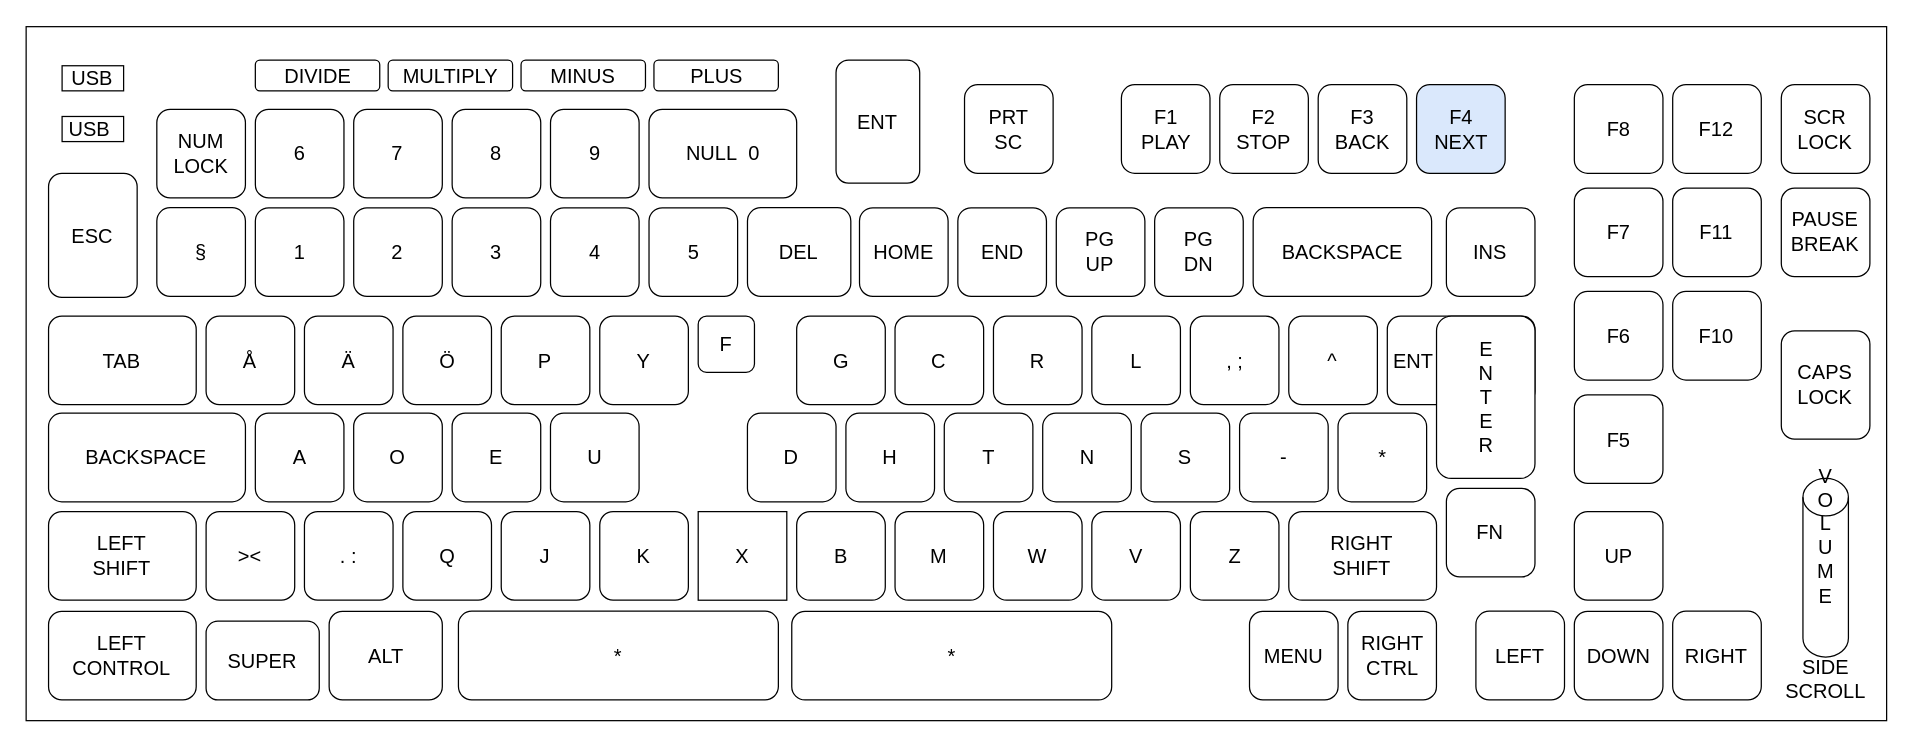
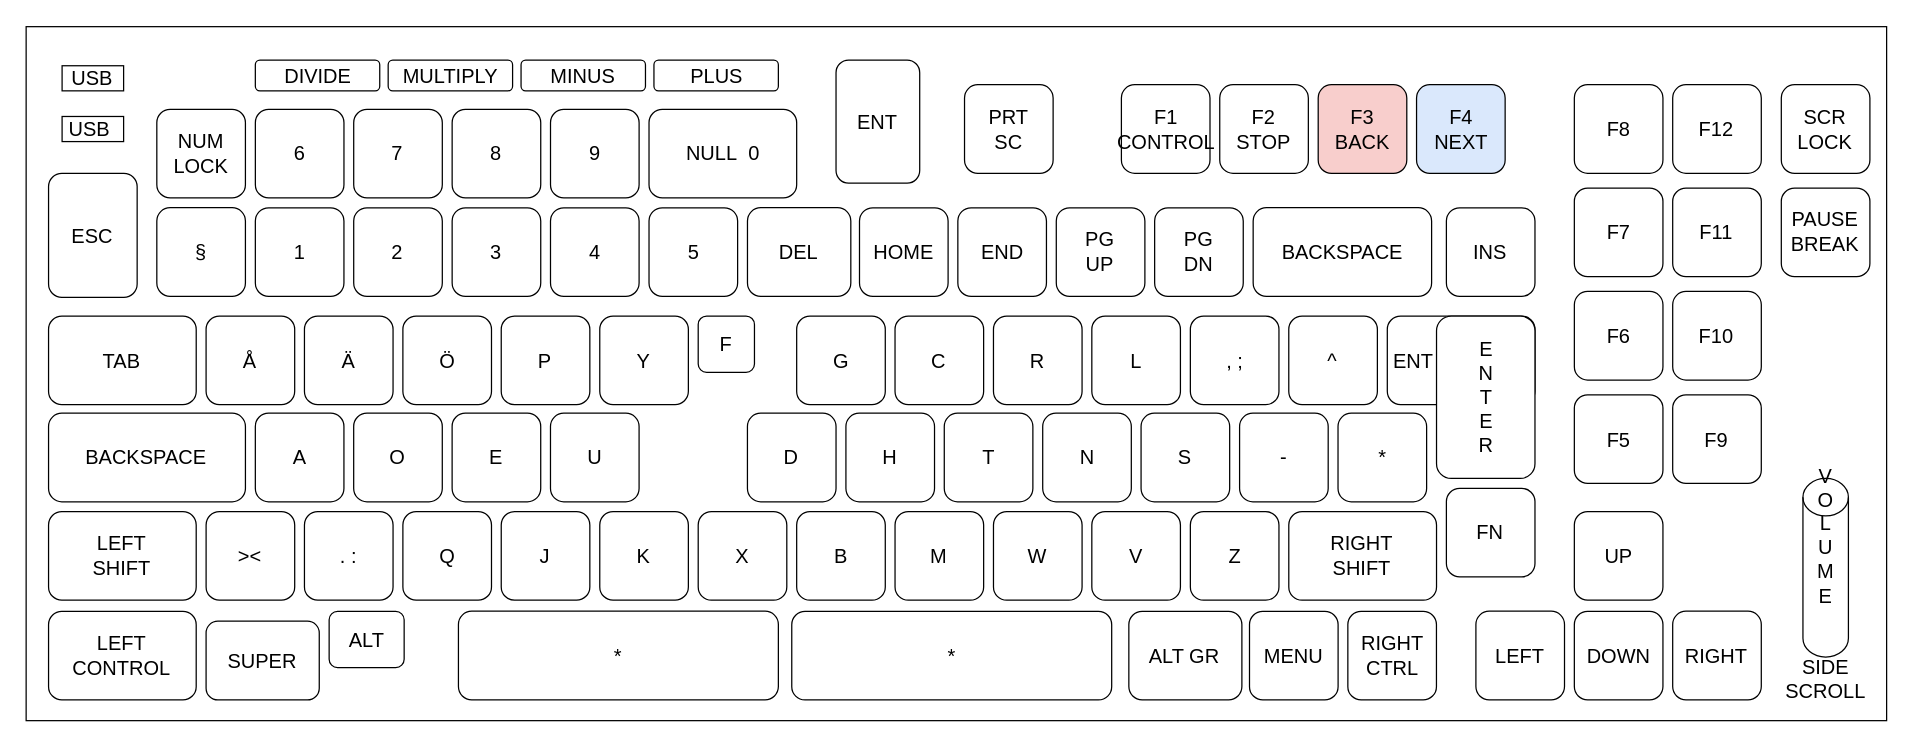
  <mxCell id="0" />
  <mxCell id="1" parent="0" />
  <mxCell id="2" value="" style="rounded=0;whiteSpace=wrap;html=1;fontSize=16;" vertex="1" parent="1"><mxGeometry x="20.41" y="20.67" width="1488.19" height="555.12" as="geometry" /></mxCell>
  <mxCell id="3" value="9" style="rounded=1;whiteSpace=wrap;html=1;fontSize=16;" vertex="1" parent="1"><mxGeometry x="439.847" y="86.807" width="70.87" height="70.87" as="geometry" /></mxCell>
  <mxCell id="4" value="8" style="rounded=1;whiteSpace=wrap;html=1;fontSize=16;" vertex="1" parent="1"><mxGeometry x="361.174" y="86.804" width="70.87" height="70.87" as="geometry" /></mxCell>
  <mxCell id="5" value="7" style="rounded=1;whiteSpace=wrap;html=1;fontSize=16;" vertex="1" parent="1"><mxGeometry x="282.431" y="86.801" width="70.87" height="70.87" as="geometry" /></mxCell>
  <mxCell id="6" value="6" style="rounded=1;whiteSpace=wrap;html=1;fontSize=16;" vertex="1" parent="1"><mxGeometry x="203.758" y="86.798" width="70.87" height="70.87" as="geometry" /></mxCell>
  <mxCell id="7" value="4" style="rounded=1;whiteSpace=wrap;html=1;fontSize=16;" vertex="1" parent="1"><mxGeometry x="439.844" y="165.544" width="70.87" height="70.87" as="geometry" /></mxCell>
  <mxCell id="8" value="3" style="rounded=1;whiteSpace=wrap;html=1;fontSize=16;" vertex="1" parent="1"><mxGeometry x="361.171" y="165.541" width="70.87" height="70.87" as="geometry" /></mxCell>
  <mxCell id="9" value="2" style="rounded=1;whiteSpace=wrap;html=1;fontSize=16;" vertex="1" parent="1"><mxGeometry x="282.428" y="165.538" width="70.87" height="70.87" as="geometry" /></mxCell>
  <mxCell id="10" value="1" style="rounded=1;whiteSpace=wrap;html=1;fontSize=16;" vertex="1" parent="1"><mxGeometry x="203.755" y="165.535" width="70.87" height="70.87" as="geometry" /></mxCell>
  <mxCell id="11" value="5" style="rounded=1;whiteSpace=wrap;html=1;fontSize=16;" vertex="1" parent="1"><mxGeometry x="518.652" y="165.532" width="70.87" height="70.87" as="geometry" /></mxCell>
  <mxCell id="12" value="NULL&amp;nbsp; 0" style="rounded=1;whiteSpace=wrap;html=1;fontSize=16;" vertex="1" parent="1"><mxGeometry x="518.65" y="86.79" width="118.11" height="70.86" as="geometry" /></mxCell>
  <mxCell id="13" value="DEL" style="rounded=1;whiteSpace=wrap;html=1;fontSize=16;" vertex="1" parent="1"><mxGeometry x="597.4" y="165.51" width="82.67" height="70.87" as="geometry" /></mxCell>
  <mxCell id="14" value="P" style="rounded=1;whiteSpace=wrap;html=1;fontSize=16;" vertex="1" parent="1"><mxGeometry x="400.441" y="252.161" width="70.87" height="70.87" as="geometry" /></mxCell>
  <mxCell id="15" value="Ö" style="rounded=1;whiteSpace=wrap;html=1;fontSize=16;" vertex="1" parent="1"><mxGeometry x="321.768" y="252.158" width="70.87" height="70.87" as="geometry" /></mxCell>
  <mxCell id="16" value="Ä" style="rounded=1;whiteSpace=wrap;html=1;fontSize=16;" vertex="1" parent="1"><mxGeometry x="243.025" y="252.155" width="70.87" height="70.87" as="geometry" /></mxCell>
  <mxCell id="17" value="Å" style="rounded=1;whiteSpace=wrap;html=1;fontSize=16;" vertex="1" parent="1"><mxGeometry x="164.352" y="252.152" width="70.87" height="70.87" as="geometry" /></mxCell>
  <mxCell id="18" value="Y" style="rounded=1;whiteSpace=wrap;html=1;fontSize=16;" vertex="1" parent="1"><mxGeometry x="479.249" y="252.149" width="70.87" height="70.87" as="geometry" /></mxCell>
  <mxCell id="19" value="F" style="rounded=1;whiteSpace=wrap;html=1;fontSize=16;" vertex="1" parent="1"><mxGeometry x="557.986" y="252.166" width="45" height="45" as="geometry" /></mxCell>
  <mxCell id="20" value="L" style="rounded=1;whiteSpace=wrap;html=1;fontSize=16;" vertex="1" parent="1"><mxGeometry x="872.848" y="252.178" width="70.87" height="70.87" as="geometry" /></mxCell>
  <mxCell id="21" value="R" style="rounded=1;whiteSpace=wrap;html=1;fontSize=16;" vertex="1" parent="1"><mxGeometry x="794.175" y="252.175" width="70.87" height="70.87" as="geometry" /></mxCell>
  <mxCell id="22" value="C" style="rounded=1;whiteSpace=wrap;html=1;fontSize=16;" vertex="1" parent="1"><mxGeometry x="715.432" y="252.172" width="70.87" height="70.87" as="geometry" /></mxCell>
  <mxCell id="23" value="G" style="rounded=1;whiteSpace=wrap;html=1;fontSize=16;" vertex="1" parent="1"><mxGeometry x="636.759" y="252.169" width="70.87" height="70.87" as="geometry" /></mxCell>
  <mxCell id="24" value=", ;" style="rounded=1;whiteSpace=wrap;html=1;fontSize=16;" vertex="1" parent="1"><mxGeometry x="951.656" y="252.166" width="70.87" height="70.87" as="geometry" /></mxCell>
  <mxCell id="25" value="^" style="rounded=1;whiteSpace=wrap;html=1;fontSize=16;" vertex="1" parent="1"><mxGeometry x="1030.393" y="252.183" width="70.87" height="70.87" as="geometry" /></mxCell>
  <mxCell id="26" value="PG&lt;br&gt;DN" style="rounded=1;whiteSpace=wrap;html=1;fontSize=16;" vertex="1" parent="1"><mxGeometry x="923.095" y="165.525" width="70.87" height="70.87" as="geometry" /></mxCell>
  <mxCell id="27" value="PG&lt;br&gt;UP" style="rounded=1;whiteSpace=wrap;html=1;fontSize=16;" vertex="1" parent="1"><mxGeometry x="844.422" y="165.522" width="70.87" height="70.87" as="geometry" /></mxCell>
  <mxCell id="28" value="END" style="rounded=1;whiteSpace=wrap;html=1;fontSize=16;" vertex="1" parent="1"><mxGeometry x="765.679" y="165.519" width="70.87" height="70.87" as="geometry" /></mxCell>
  <mxCell id="29" value="HOME" style="rounded=1;whiteSpace=wrap;html=1;fontSize=16;" vertex="1" parent="1"><mxGeometry x="687.006" y="165.516" width="70.87" height="70.87" as="geometry" /></mxCell>
  <mxCell id="30" value="BACKSPACE" style="rounded=1;whiteSpace=wrap;html=1;fontSize=16;" vertex="1" parent="1"><mxGeometry x="1001.9" y="165.51" width="142.74" height="70.87" as="geometry" /></mxCell>
  <mxCell id="31" value="INS" style="rounded=1;whiteSpace=wrap;html=1;fontSize=16;" vertex="1" parent="1"><mxGeometry x="1156.46" y="165.54" width="70.86" height="70.87" as="geometry" /></mxCell>
  <mxCell id="32" value="TAB" style="rounded=1;whiteSpace=wrap;html=1;fontSize=16;" vertex="1" parent="1"><mxGeometry x="38.34" y="252.18" width="118.11" height="70.87" as="geometry" /></mxCell>
  <mxCell id="33" value="DIVIDE" style="rounded=1;whiteSpace=wrap;html=1;fontSize=16;" vertex="1" parent="1"><mxGeometry x="203.74" y="47.43" width="99.52" height="24.57" as="geometry" /></mxCell>
  <mxCell id="34" value="ENT" style="rounded=1;whiteSpace=wrap;html=1;fontSize=16;" vertex="1" parent="1"><mxGeometry x="668.24" y="47.42" width="66.93" height="98.42" as="geometry" /></mxCell>
  <mxCell id="35" value="U" style="rounded=1;whiteSpace=wrap;html=1;fontSize=16;" vertex="1" parent="1"><mxGeometry x="439.828" y="329.838" width="70.87" height="70.87" as="geometry" /></mxCell>
  <mxCell id="36" value="E" style="rounded=1;whiteSpace=wrap;html=1;fontSize=16;" vertex="1" parent="1"><mxGeometry x="361.155" y="329.835" width="70.87" height="70.87" as="geometry" /></mxCell>
  <mxCell id="37" value="O" style="rounded=1;whiteSpace=wrap;html=1;fontSize=16;" vertex="1" parent="1"><mxGeometry x="282.412" y="329.832" width="70.87" height="70.87" as="geometry" /></mxCell>
  <mxCell id="38" value="A" style="rounded=1;whiteSpace=wrap;html=1;fontSize=16;" vertex="1" parent="1"><mxGeometry x="203.739" y="329.829" width="70.87" height="70.87" as="geometry" /></mxCell>
  <mxCell id="39" value="D" style="rounded=1;whiteSpace=wrap;html=1;fontSize=16;" vertex="1" parent="1"><mxGeometry x="597.373" y="329.843" width="70.87" height="70.87" as="geometry" /></mxCell>
  <mxCell id="40" value="S" style="rounded=1;whiteSpace=wrap;html=1;fontSize=16;" vertex="1" parent="1"><mxGeometry x="912.235" y="329.855" width="70.87" height="70.87" as="geometry" /></mxCell>
  <mxCell id="41" value="N" style="rounded=1;whiteSpace=wrap;html=1;fontSize=16;" vertex="1" parent="1"><mxGeometry x="833.562" y="329.852" width="70.87" height="70.87" as="geometry" /></mxCell>
  <mxCell id="42" value="T" style="rounded=1;whiteSpace=wrap;html=1;fontSize=16;" vertex="1" parent="1"><mxGeometry x="754.819" y="329.849" width="70.87" height="70.87" as="geometry" /></mxCell>
  <mxCell id="43" value="H" style="rounded=1;whiteSpace=wrap;html=1;fontSize=16;" vertex="1" parent="1"><mxGeometry x="676.146" y="329.846" width="70.87" height="70.87" as="geometry" /></mxCell>
  <mxCell id="44" value="-" style="rounded=1;whiteSpace=wrap;html=1;fontSize=16;" vertex="1" parent="1"><mxGeometry x="991.043" y="329.843" width="70.87" height="70.87" as="geometry" /></mxCell>
  <mxCell id="45" value="*" style="rounded=1;whiteSpace=wrap;html=1;fontSize=16;" vertex="1" parent="1"><mxGeometry x="1069.78" y="329.86" width="70.87" height="70.87" as="geometry" /></mxCell>
  <mxCell id="46" value="BACKSPACE" style="rounded=1;whiteSpace=wrap;html=1;fontSize=16;" vertex="1" parent="1"><mxGeometry x="38.34" y="329.86" width="157.48" height="70.83" as="geometry" /></mxCell>
  <mxCell id="47" value="J" style="rounded=1;whiteSpace=wrap;html=1;fontSize=16;" vertex="1" parent="1"><mxGeometry x="400.445" y="408.575" width="70.87" height="70.87" as="geometry" /></mxCell>
  <mxCell id="48" value="Q" style="rounded=1;whiteSpace=wrap;html=1;fontSize=16;" vertex="1" parent="1"><mxGeometry x="321.772" y="408.572" width="70.87" height="70.87" as="geometry" /></mxCell>
  <mxCell id="49" value=". :" style="rounded=1;whiteSpace=wrap;html=1;fontSize=16;" vertex="1" parent="1"><mxGeometry x="243.029" y="408.569" width="70.87" height="70.87" as="geometry" /></mxCell>
  <mxCell id="50" value="&amp;gt;&amp;lt;" style="rounded=1;whiteSpace=wrap;html=1;fontSize=16;" vertex="1" parent="1"><mxGeometry x="164.356" y="408.566" width="70.87" height="70.87" as="geometry" /></mxCell>
  <mxCell id="51" value="K" style="rounded=1;whiteSpace=wrap;html=1;fontSize=16;" vertex="1" parent="1"><mxGeometry x="479.253" y="408.563" width="70.87" height="70.87" as="geometry" /></mxCell>
- <mxCell id="52" value="X" style="whiteSpace=wrap;html=1;fontSize=16;rounded=0;" vertex="1" parent="1"><mxGeometry x="557.99" y="408.58" width="70.87" height="70.87" as="geometry" /></mxCell>
+ <mxCell id="52" value="X" style="rounded=1;whiteSpace=wrap;html=1;fontSize=16;" vertex="1" parent="1"><mxGeometry x="557.99" y="408.58" width="70.87" height="70.87" as="geometry" /></mxCell>
  <mxCell id="53" value="V" style="rounded=1;whiteSpace=wrap;html=1;fontSize=16;" vertex="1" parent="1"><mxGeometry x="872.852" y="408.592" width="70.87" height="70.87" as="geometry" /></mxCell>
  <mxCell id="54" value="W" style="rounded=1;whiteSpace=wrap;html=1;fontSize=16;" vertex="1" parent="1"><mxGeometry x="794.179" y="408.589" width="70.87" height="70.87" as="geometry" /></mxCell>
  <mxCell id="55" value="M" style="rounded=1;whiteSpace=wrap;html=1;fontSize=16;" vertex="1" parent="1"><mxGeometry x="715.436" y="408.586" width="70.87" height="70.87" as="geometry" /></mxCell>
  <mxCell id="56" value="B" style="rounded=1;whiteSpace=wrap;html=1;fontSize=16;" vertex="1" parent="1"><mxGeometry x="636.763" y="408.583" width="70.87" height="70.87" as="geometry" /></mxCell>
  <mxCell id="57" value="Z" style="rounded=1;whiteSpace=wrap;html=1;fontSize=16;" vertex="1" parent="1"><mxGeometry x="951.66" y="408.58" width="70.87" height="70.87" as="geometry" /></mxCell>
  <mxCell id="58" value="RIGHT&lt;br&gt;SHIFT" style="rounded=1;whiteSpace=wrap;html=1;fontSize=16;" vertex="1" parent="1"><mxGeometry x="1030.4" y="408.6" width="118.17" height="70.87" as="geometry" /></mxCell>
  <mxCell id="59" value="LEFT&lt;br&gt;SHIFT" style="rounded=1;whiteSpace=wrap;html=1;fontSize=16;" vertex="1" parent="1"><mxGeometry x="38.34" y="408.6" width="118.1" height="70.83" as="geometry" /></mxCell>
  <mxCell id="60" value="MULTIPLY" style="rounded=1;whiteSpace=wrap;html=1;fontSize=16;" vertex="1" parent="1"><mxGeometry x="309.997" y="47.427" width="99.52" height="24.57" as="geometry" /></mxCell>
  <mxCell id="61" value="MINUS" style="rounded=1;whiteSpace=wrap;html=1;fontSize=16;" vertex="1" parent="1"><mxGeometry x="416.294" y="47.424" width="99.52" height="24.57" as="geometry" /></mxCell>
  <mxCell id="62" value="PLUS" style="rounded=1;whiteSpace=wrap;html=1;fontSize=16;" vertex="1" parent="1"><mxGeometry x="522.591" y="47.431" width="99.52" height="24.57" as="geometry" /></mxCell>
  <mxCell id="63" value="ENT&amp;nbsp; &amp;nbsp; &amp;nbsp; &amp;nbsp; &amp;nbsp; &amp;nbsp; &amp;nbsp; &amp;nbsp; &amp;nbsp;" style="rounded=1;whiteSpace=wrap;html=1;fontSize=16;" vertex="1" parent="1"><mxGeometry x="1109.2" y="252.15" width="118.12" height="70.87" as="geometry" /></mxCell>
  <mxCell id="64" value="E&lt;br&gt;N&lt;br&gt;T&lt;br&gt;E&lt;br&gt;R" style="rounded=1;whiteSpace=wrap;html=1;fontSize=16;" vertex="1" parent="1"><mxGeometry x="1148.57" y="252.15" width="78.75" height="129.92" as="geometry" /></mxCell>
  <mxCell id="65" value="LEFT&lt;br&gt;CONTROL" style="rounded=1;whiteSpace=wrap;html=1;fontSize=16;" vertex="1" parent="1"><mxGeometry x="38.337" y="488.367" width="118.1" height="70.83" as="geometry" /></mxCell>
  <mxCell id="66" value="SUPER" style="rounded=1;whiteSpace=wrap;html=1;fontSize=16;" vertex="1" parent="1"><mxGeometry x="164.35" y="496.24" width="90.52" height="62.99" as="geometry" /></mxCell>
- <mxCell id="67" value="ALT" style="rounded=1;whiteSpace=wrap;html=1;fontSize=16;" vertex="1" parent="1"><mxGeometry x="262.78" y="488.37" width="90.52" height="70.83" as="geometry" /></mxCell>
+ <mxCell id="67" value="ALT" style="rounded=1;whiteSpace=wrap;html=1;fontSize=16;" vertex="1" parent="1"><mxGeometry x="262.78" y="488.37" width="60" height="45" as="geometry" /></mxCell>
  <mxCell id="68" value="PRT&lt;br&gt;SC" style="rounded=1;whiteSpace=wrap;html=1;fontSize=16;" vertex="1" parent="1"><mxGeometry x="771.016" y="67.116" width="70.87" height="70.87" as="geometry" /></mxCell>
  <mxCell id="69" value="F4&lt;br&gt;NEXT" style="rounded=1;whiteSpace=wrap;html=1;fontSize=16;fillColor=#dae8fc;" vertex="1" parent="1"><mxGeometry x="1132.591" y="67.121" width="70.87" height="70.87" as="geometry" /></mxCell>
- <mxCell id="70" value="F3&lt;br&gt;BACK" style="rounded=1;whiteSpace=wrap;html=1;fontSize=16;" vertex="1" parent="1"><mxGeometry x="1053.918" y="67.118" width="70.87" height="70.87" as="geometry" /></mxCell>
+ <mxCell id="70" value="F3&lt;br&gt;BACK" style="rounded=1;whiteSpace=wrap;html=1;fontSize=16;fillColor=#f8cecc;" vertex="1" parent="1"><mxGeometry x="1053.918" y="67.118" width="70.87" height="70.87" as="geometry" /></mxCell>
  <mxCell id="71" value="F2&lt;br&gt;STOP" style="rounded=1;whiteSpace=wrap;html=1;fontSize=16;" vertex="1" parent="1"><mxGeometry x="975.175" y="67.115" width="70.87" height="70.87" as="geometry" /></mxCell>
- <mxCell id="72" value="F1&lt;br&gt;PLAY" style="rounded=1;whiteSpace=wrap;html=1;fontSize=16;" vertex="1" parent="1"><mxGeometry x="896.502" y="67.112" width="70.87" height="70.87" as="geometry" /></mxCell>
+ <mxCell id="72" value="F1&lt;br&gt;CONTROL" style="rounded=1;whiteSpace=wrap;html=1;fontSize=16;" vertex="1" parent="1"><mxGeometry x="896.502" y="67.112" width="70.87" height="70.87" as="geometry" /></mxCell>
  <mxCell id="73" value="F12" style="rounded=1;whiteSpace=wrap;html=1;fontSize=16;" vertex="1" parent="1"><mxGeometry x="1337.482" y="67.102" width="70.87" height="70.87" as="geometry" /></mxCell>
  <mxCell id="74" value="F8" style="rounded=1;whiteSpace=wrap;html=1;fontSize=16;" vertex="1" parent="1"><mxGeometry x="1258.809" y="67.099" width="70.87" height="70.87" as="geometry" /></mxCell>
  <mxCell id="75" value="F11" style="rounded=1;whiteSpace=wrap;html=1;fontSize=16;" vertex="1" parent="1"><mxGeometry x="1337.479" y="149.789" width="70.87" height="70.87" as="geometry" /></mxCell>
  <mxCell id="76" value="F7" style="rounded=1;whiteSpace=wrap;html=1;fontSize=16;" vertex="1" parent="1"><mxGeometry x="1258.806" y="149.786" width="70.87" height="70.87" as="geometry" /></mxCell>
  <mxCell id="77" value="F10" style="rounded=1;whiteSpace=wrap;html=1;fontSize=16;" vertex="1" parent="1"><mxGeometry x="1337.488" y="232.468" width="70.87" height="70.87" as="geometry" /></mxCell>
  <mxCell id="78" value="F6" style="rounded=1;whiteSpace=wrap;html=1;fontSize=16;" vertex="1" parent="1"><mxGeometry x="1258.815" y="232.465" width="70.87" height="70.87" as="geometry" /></mxCell>
+ <mxCell id="79" value="F9" style="rounded=1;whiteSpace=wrap;html=1;fontSize=16;" vertex="1" parent="1"><mxGeometry x="1337.485" y="315.155" width="70.87" height="70.87" as="geometry" /></mxCell>
  <mxCell id="80" value="F5" style="rounded=1;whiteSpace=wrap;html=1;fontSize=16;" vertex="1" parent="1"><mxGeometry x="1258.812" y="315.152" width="70.87" height="70.87" as="geometry" /></mxCell>
  <mxCell id="81" value="*" style="rounded=1;whiteSpace=wrap;html=1;fontSize=16;" vertex="1" parent="1"><mxGeometry x="366.2" y="488.26" width="255.91" height="70.87" as="geometry" /></mxCell>
  <mxCell id="82" value="RIGHT&lt;br&gt;CTRL" style="rounded=1;whiteSpace=wrap;html=1;fontSize=16;" vertex="1" parent="1"><mxGeometry x="1077.639" y="488.329" width="70.87" height="70.87" as="geometry" /></mxCell>
  <mxCell id="83" value="MENU" style="rounded=1;whiteSpace=wrap;html=1;fontSize=16;" vertex="1" parent="1"><mxGeometry x="998.966" y="488.326" width="70.87" height="70.87" as="geometry" /></mxCell>
+ <mxCell id="84" value="ALT GR" style="rounded=1;whiteSpace=wrap;html=1;fontSize=16;" vertex="1" parent="1"><mxGeometry x="902.46" y="488.32" width="90.42" height="70.87" as="geometry" /></mxCell>
  <mxCell id="85" value="FN" style="rounded=1;whiteSpace=wrap;html=1;fontSize=16;" vertex="1" parent="1"><mxGeometry x="1156.46" y="389.94" width="70.86" height="70.87" as="geometry" /></mxCell>
  <mxCell id="86" value="NUM&lt;br&gt;LOCK" style="rounded=1;whiteSpace=wrap;html=1;fontSize=16;" vertex="1" parent="1"><mxGeometry x="124.945" y="86.775" width="70.87" height="70.87" as="geometry" /></mxCell>
  <mxCell id="87" value="§" style="rounded=1;whiteSpace=wrap;html=1;fontSize=16;" vertex="1" parent="1"><mxGeometry x="124.942" y="165.512" width="70.87" height="70.87" as="geometry" /></mxCell>
  <mxCell id="88" value="ESC" style="rounded=1;whiteSpace=wrap;html=1;fontSize=16;" vertex="1" parent="1"><mxGeometry x="38.34" y="137.97" width="70.87" height="99.24" as="geometry" /></mxCell>
  <mxCell id="89" value="DOWN" style="rounded=1;whiteSpace=wrap;html=1;fontSize=16;" vertex="1" parent="1"><mxGeometry x="1258.809" y="488.319" width="70.87" height="70.87" as="geometry" /></mxCell>
  <mxCell id="90" value="UP" style="rounded=1;whiteSpace=wrap;html=1;fontSize=16;" vertex="1" parent="1"><mxGeometry x="1258.806" y="408.546" width="70.87" height="70.87" as="geometry" /></mxCell>
  <mxCell id="91" value="RIGHT" style="rounded=1;whiteSpace=wrap;html=1;fontSize=16;" vertex="1" parent="1"><mxGeometry x="1337.483" y="488.263" width="70.87" height="70.87" as="geometry" /></mxCell>
  <mxCell id="92" value="LEFT" style="rounded=1;whiteSpace=wrap;html=1;fontSize=16;" vertex="1" parent="1"><mxGeometry x="1180.07" y="488.26" width="70.87" height="70.87" as="geometry" /></mxCell>
  <mxCell id="93" value="SCR&lt;br&gt;LOCK" style="rounded=1;whiteSpace=wrap;html=1;fontSize=16;" vertex="1" parent="1"><mxGeometry x="1424.359" y="67.119" width="70.87" height="70.87" as="geometry" /></mxCell>
- <mxCell id="94" value="CAPS&lt;br&gt;LOCK" style="rounded=1;whiteSpace=wrap;html=1;fontSize=16;" vertex="1" parent="1"><mxGeometry x="1424.36" y="263.96" width="70.87" height="86.62" as="geometry" /></mxCell>
  <mxCell id="95" value="PAUSE&lt;br&gt;BREAK" style="rounded=1;whiteSpace=wrap;html=1;fontSize=16;" vertex="1" parent="1"><mxGeometry x="1424.362" y="149.782" width="70.87" height="70.87" as="geometry" /></mxCell>
  <mxCell id="96" value="USB" style="rounded=0;whiteSpace=wrap;html=1;fontSize=16;" vertex="1" parent="1"><mxGeometry x="49.167" y="51.927" width="49.212" height="20.079" as="geometry" /></mxCell>
  <mxCell id="97" value="USB&amp;nbsp;" style="rounded=0;whiteSpace=wrap;html=1;fontSize=16;" vertex="1" parent="1"><mxGeometry x="49.174" y="92.514" width="49.212" height="20.079" as="geometry" /></mxCell>
  <mxCell id="98" value="*" style="rounded=1;whiteSpace=wrap;html=1;fontSize=16;" vertex="1" parent="1"><mxGeometry x="632.827" y="488.367" width="255.91" height="70.87" as="geometry" /></mxCell>
  <mxCell id="99" value="&lt;div style=&quot;&quot;&gt;&lt;span style=&quot;background-color: initial;&quot;&gt;V&lt;br&gt;O&lt;br&gt;L&lt;/span&gt;&lt;/div&gt;&lt;div style=&quot;&quot;&gt;&lt;span style=&quot;background-color: initial;&quot;&gt;U&lt;/span&gt;&lt;/div&gt;&lt;div style=&quot;&quot;&gt;&lt;span style=&quot;background-color: initial;&quot;&gt;M&lt;/span&gt;&lt;/div&gt;&lt;div style=&quot;&quot;&gt;&lt;span style=&quot;background-color: initial;&quot;&gt;E&lt;br&gt;&lt;br&gt;&lt;br&gt;SIDE&lt;/span&gt;&lt;/div&gt;&lt;div style=&quot;&quot;&gt;&lt;span style=&quot;background-color: initial;&quot;&gt;SCROLL&lt;/span&gt;&lt;/div&gt;" style="shape=cylinder3;whiteSpace=wrap;html=1;boundedLbl=1;backgroundOutline=1;size=15;fontSize=16;rotation=0;align=center;" vertex="1" parent="1"><mxGeometry x="1441.67" y="382.07" width="36.37" height="142.87" as="geometry" /></mxCell>
